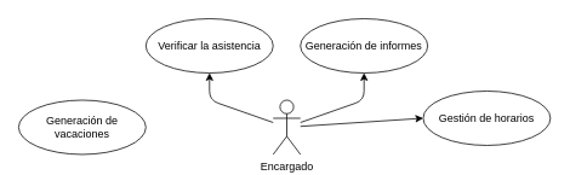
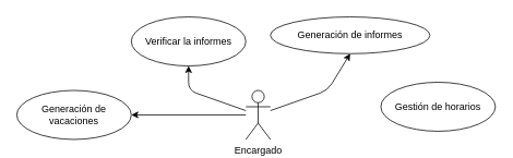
  <mxCell id="0" />
  <mxCell id="1" parent="0" />
  <mxCell id="2" style="edgeStyle=none;html=1;entryX=0.5;entryY=1;entryDx=0;entryDy=0;" edge="1" parent="1" source="6" target="7"><mxGeometry relative="1" as="geometry"><Array as="points"><mxPoint x="230" y="110" /></Array></mxGeometry></mxCell>
  <mxCell id="3" style="edgeStyle=none;html=1;entryX=0.5;entryY=1;entryDx=0;entryDy=0;" edge="1" parent="1" source="6" target="8"><mxGeometry relative="1" as="geometry"><Array as="points"><mxPoint x="400" y="110" /></Array></mxGeometry></mxCell>
- <mxCell id="5" style="edgeStyle=none;html=1;entryX=0;entryY=0.5;entryDx=0;entryDy=0;" edge="1" parent="1" source="6" target="9"><mxGeometry relative="1" as="geometry" /></mxCell>
+ <mxCell id="4" style="edgeStyle=none;html=1;" edge="1" parent="1" source="6" target="10"><mxGeometry relative="1" as="geometry" /></mxCell>
  <mxCell id="6" value="Encargado" style="shape=umlActor;verticalLabelPosition=bottom;verticalAlign=top;html=1;" vertex="1" parent="1"><mxGeometry x="300" y="110" width="30" height="60" as="geometry" /></mxCell>
- <mxCell id="7" value="Verificar la asistencia" style="ellipse;whiteSpace=wrap;html=1;" vertex="1" parent="1"><mxGeometry x="160" y="20" width="140" height="60" as="geometry" /></mxCell>
- <mxCell id="8" value="Generación de informes" style="ellipse;whiteSpace=wrap;html=1;" vertex="1" parent="1"><mxGeometry x="330" y="20" width="140" height="60" as="geometry" /></mxCell>
+ <mxCell id="7" value="Verificar la informes" style="ellipse;whiteSpace=wrap;html=1;" vertex="1" parent="1"><mxGeometry x="160" y="20" width="140" height="60" as="geometry" /></mxCell>
+ <mxCell id="8" value="Generación de informes" style="ellipse;whiteSpace=wrap;html=1;" vertex="1" parent="1"><mxGeometry x="330" y="20" width="195" height="45" as="geometry" /></mxCell>
  <mxCell id="9" value="Gestión de horarios" style="ellipse;whiteSpace=wrap;html=1;" vertex="1" parent="1"><mxGeometry x="465" y="100" width="140" height="60" as="geometry" /></mxCell>
  <mxCell id="10" value="Generación de vacaciones" style="ellipse;whiteSpace=wrap;html=1;" vertex="1" parent="1"><mxGeometry x="20" y="110" width="140" height="60" as="geometry" /></mxCell>
